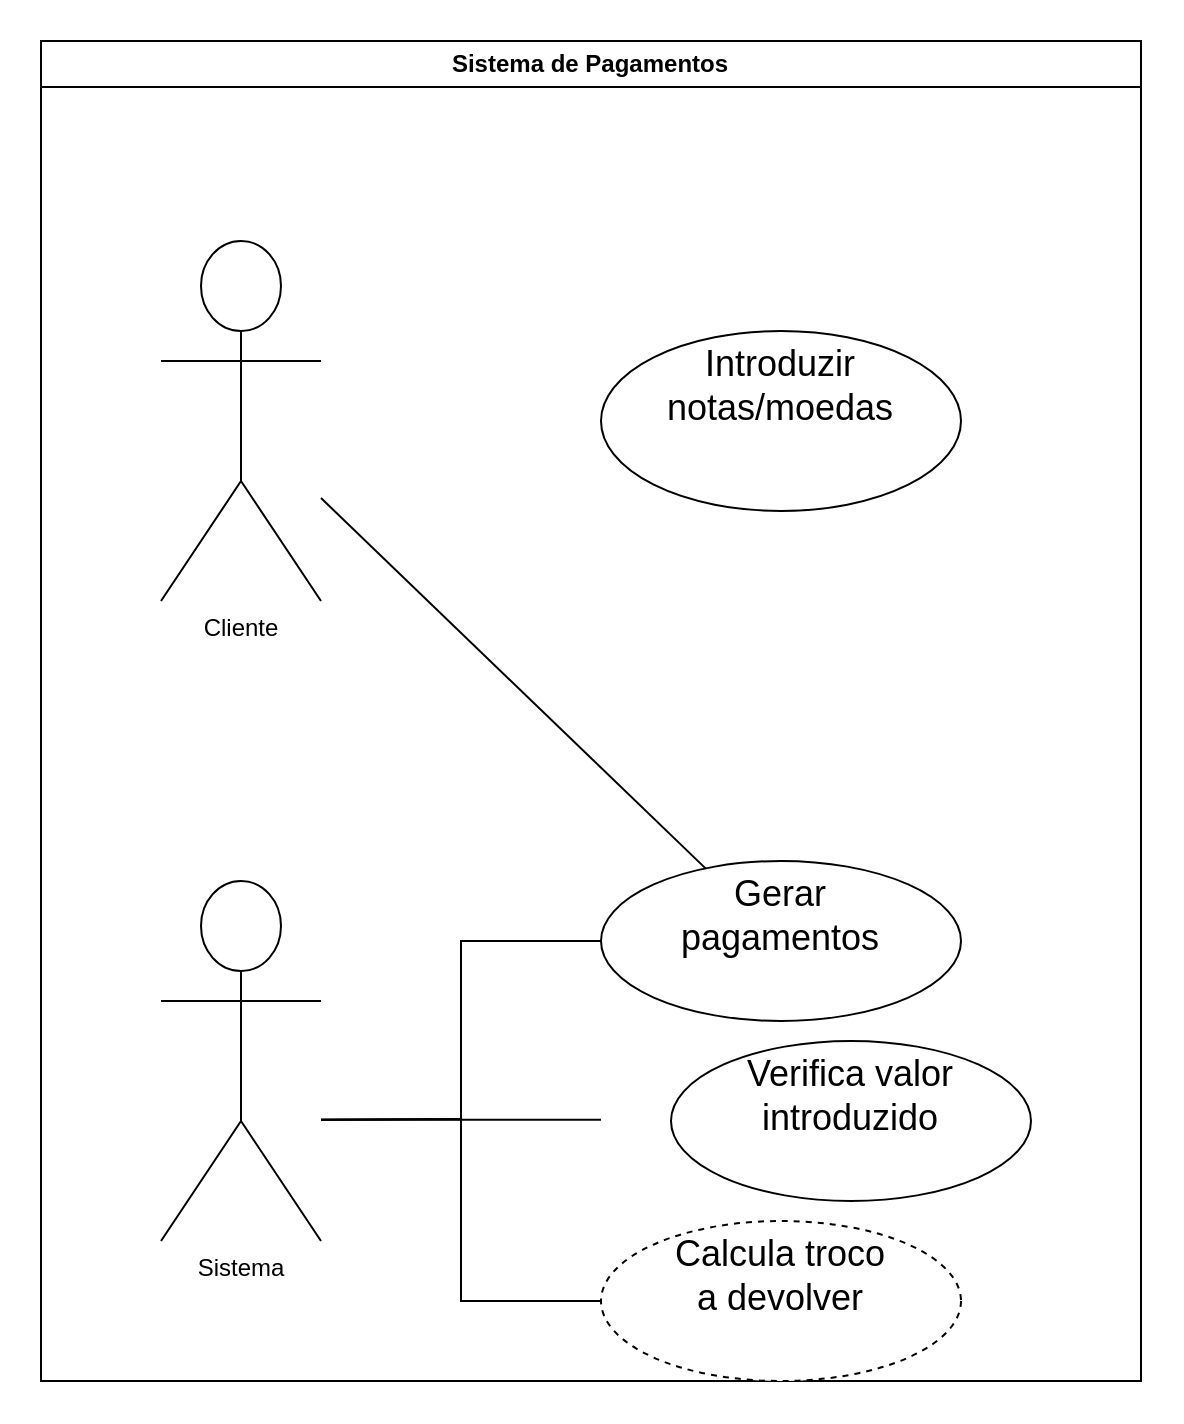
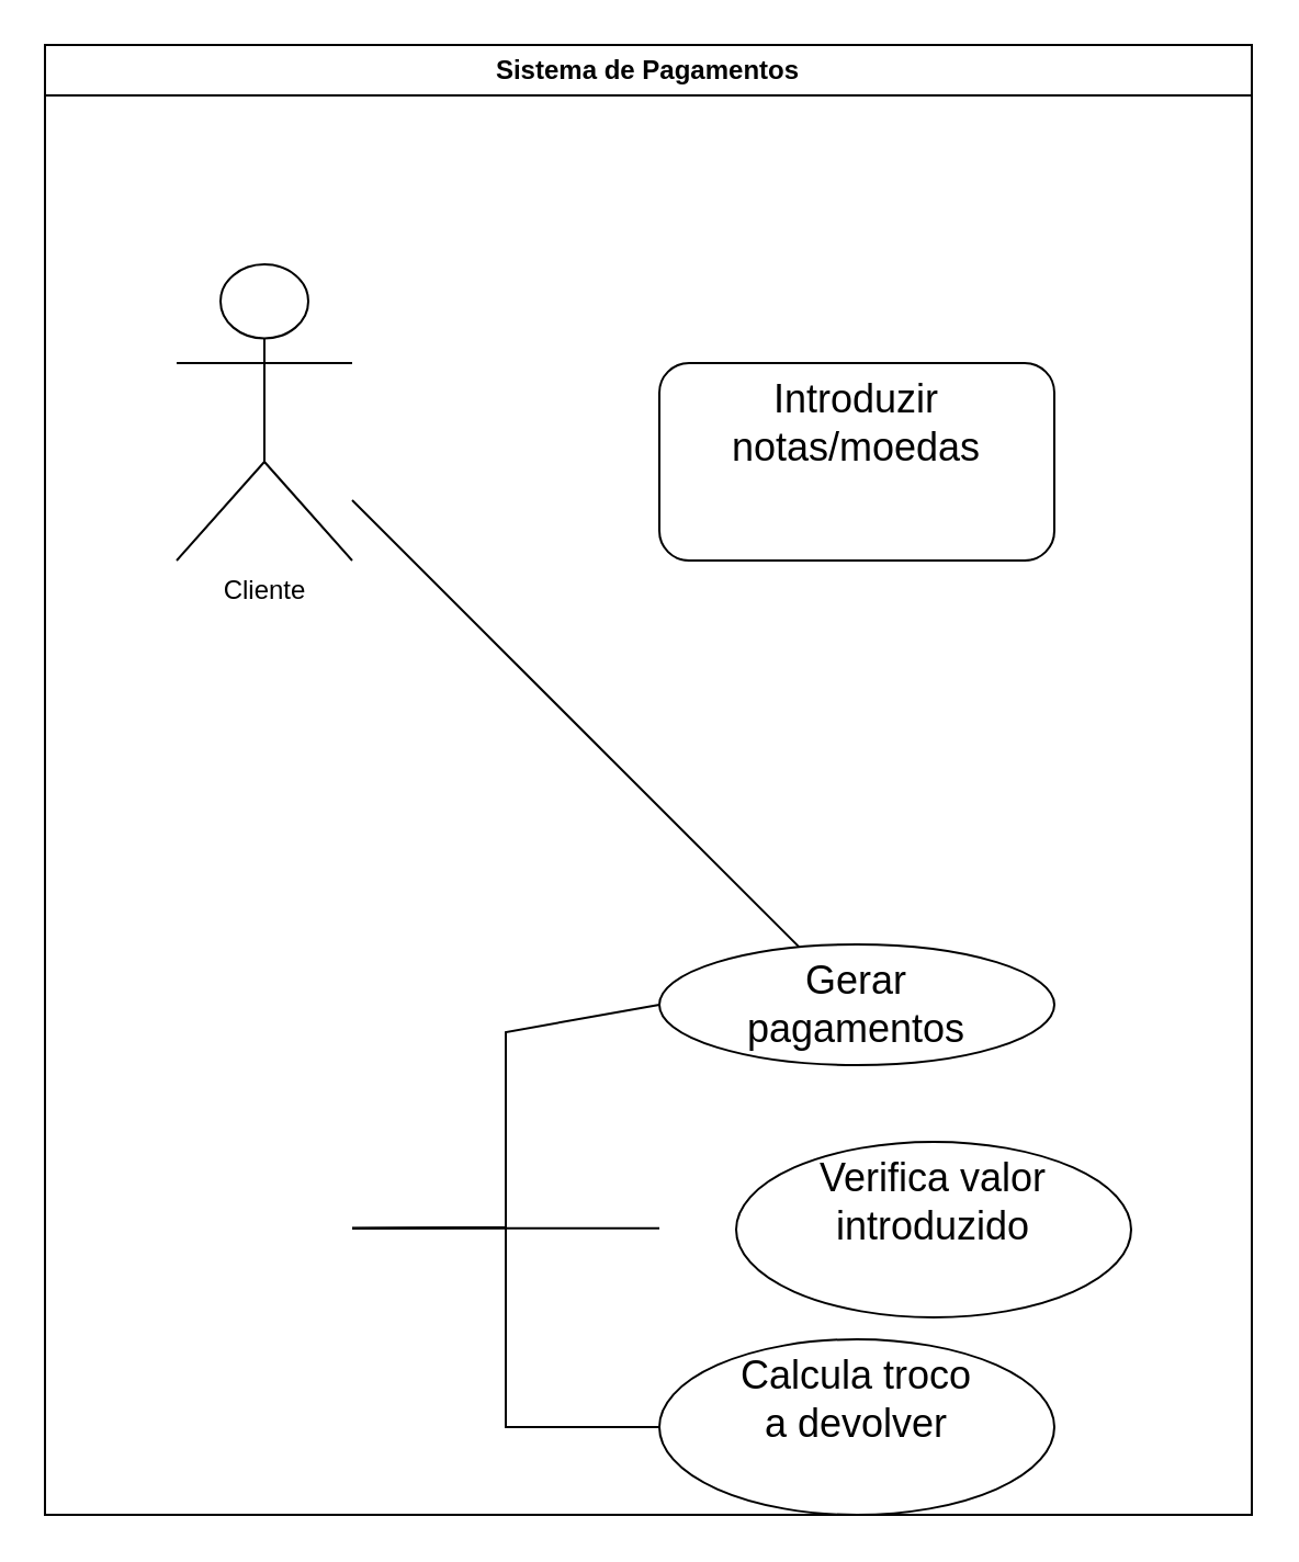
  <mxCell id="0" />
  <mxCell id="1" parent="0" />
  <mxCell id="2" value="Sistema de Pagamentos" style="swimlane;whiteSpace=wrap;html=1;" parent="1" vertex="1"><mxGeometry x="20" y="20" width="550" height="670" as="geometry" /></mxCell>
- <mxCell id="3" value="Cliente&lt;div&gt;&lt;br/&gt;&lt;/div&gt;" style="shape=umlActor;verticalLabelPosition=bottom;verticalAlign=top;html=1;outlineConnect=0;" parent="2" vertex="1"><mxGeometry x="60" y="100" width="80" height="180" as="geometry" /></mxCell>
- <mxCell id="4" value="&lt;font style=&quot;font-size: 18px;&quot;&gt;Introduzir&lt;br&gt;notas/moedas&lt;/font&gt;" style="ellipse;whiteSpace=wrap;html=1;verticalAlign=top;" parent="2" vertex="1"><mxGeometry x="280" y="145" width="180" height="90" as="geometry" /></mxCell>
- <mxCell id="5" value="Sistema" style="shape=umlActor;verticalLabelPosition=bottom;verticalAlign=top;html=1;outlineConnect=0;" parent="2" vertex="1"><mxGeometry x="60" y="420" width="80" height="180" as="geometry" /></mxCell>
- <mxCell id="6" value="&lt;font style=&quot;font-size: 18px;&quot;&gt;Gerar &lt;br&gt;pagamentos&lt;/font&gt;" style="ellipse;whiteSpace=wrap;html=1;verticalAlign=top;" parent="2" vertex="1"><mxGeometry x="280" y="410" width="180" height="80" as="geometry" /></mxCell>
+ <mxCell id="3" value="Cliente&lt;div&gt;&lt;br/&gt;&lt;/div&gt;" style="shape=umlActor;verticalLabelPosition=bottom;verticalAlign=top;html=1;outlineConnect=0;" parent="2" vertex="1"><mxGeometry x="60" y="100" width="80" height="135" as="geometry" /></mxCell>
+ <mxCell id="4" value="&lt;font style=&quot;font-size: 18px;&quot;&gt;Introduzir&lt;br&gt;notas/moedas&lt;/font&gt;" style="whiteSpace=wrap;html=1;verticalAlign=top;rounded=1;" parent="2" vertex="1"><mxGeometry x="280" y="145" width="180" height="90" as="geometry" /></mxCell>
+ <mxCell id="6" value="&lt;font style=&quot;font-size: 18px;&quot;&gt;Gerar &lt;br&gt;pagamentos&lt;/font&gt;" style="ellipse;whiteSpace=wrap;html=1;verticalAlign=top;" parent="2" vertex="1"><mxGeometry x="280" y="410" width="180" height="55" as="geometry" /></mxCell>
  <mxCell id="7" value="&lt;font style=&quot;font-size: 18px;&quot;&gt;Verifica valor&lt;br&gt;introduzido&lt;/font&gt;" style="ellipse;whiteSpace=wrap;html=1;verticalAlign=top;" parent="2" vertex="1"><mxGeometry x="315" y="500" width="180" height="80" as="geometry" /></mxCell>
- <mxCell id="8" value="&lt;font style=&quot;font-size: 18px;&quot;&gt;Calcula troco&lt;br&gt;a devolver&lt;/font&gt;" style="ellipse;whiteSpace=wrap;html=1;verticalAlign=top;dashed=1;" parent="2" vertex="1"><mxGeometry x="280" y="590" width="180" height="80" as="geometry" /></mxCell>
+ <mxCell id="8" value="&lt;font style=&quot;font-size: 18px;&quot;&gt;Calcula troco&lt;br&gt;a devolver&lt;/font&gt;" style="ellipse;whiteSpace=wrap;html=1;verticalAlign=top;" parent="2" vertex="1"><mxGeometry x="280" y="590" width="180" height="80" as="geometry" /></mxCell>
  <mxCell id="9" value="" style="endArrow=none;html=1;rounded=0;" edge="1" parent="2" source="3" target="6"><mxGeometry width="50" height="50" relative="1" as="geometry"><mxPoint x="190" y="240" as="sourcePoint" /><mxPoint x="240" y="190" as="targetPoint" /></mxGeometry></mxCell>
  <mxCell id="10" value="" style="endArrow=none;html=1;rounded=0;entryX=0;entryY=0.5;entryDx=0;entryDy=0;" edge="1" parent="2" target="6"><mxGeometry width="50" height="50" relative="1" as="geometry"><mxPoint x="140" y="539.41" as="sourcePoint" /><mxPoint x="280" y="539.41" as="targetPoint" /><Array as="points"><mxPoint x="210" y="539" /><mxPoint x="210" y="450" /></Array></mxGeometry></mxCell>
  <mxCell id="11" value="" style="endArrow=none;html=1;rounded=0;entryX=0;entryY=0.5;entryDx=0;entryDy=0;" edge="1" parent="2"><mxGeometry width="50" height="50" relative="1" as="geometry"><mxPoint x="140" y="539.41" as="sourcePoint" /><mxPoint x="280" y="539.41" as="targetPoint" /></mxGeometry></mxCell>
  <mxCell id="12" value="" style="endArrow=none;html=1;rounded=0;entryX=0;entryY=0.5;entryDx=0;entryDy=0;" edge="1" parent="2" target="8"><mxGeometry width="50" height="50" relative="1" as="geometry"><mxPoint x="140" y="539.41" as="sourcePoint" /><mxPoint x="280" y="539.41" as="targetPoint" /><Array as="points"><mxPoint x="210" y="539" /><mxPoint x="210" y="630" /></Array></mxGeometry></mxCell>
